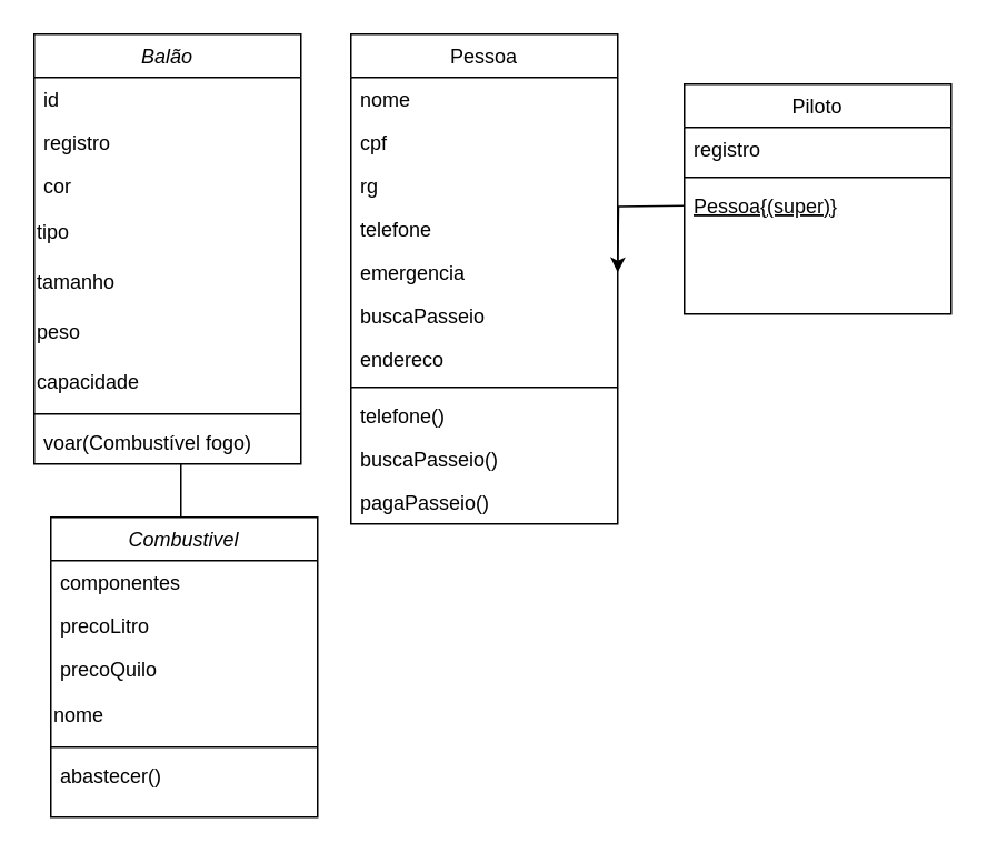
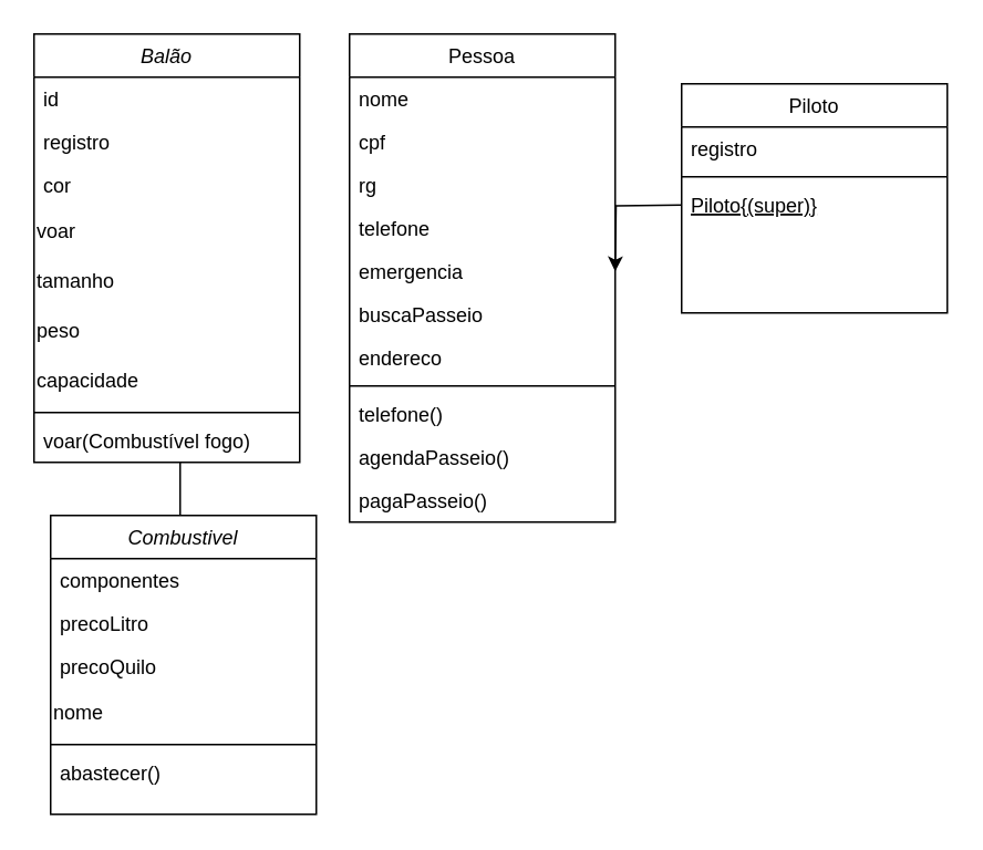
  <mxCell id="0" />
  <mxCell id="1" parent="0" />
  <mxCell id="2" value="Balão" style="swimlane;fontStyle=2;align=center;verticalAlign=top;childLayout=stackLayout;horizontal=1;startSize=26;horizontalStack=0;resizeParent=1;resizeLast=0;collapsible=1;marginBottom=0;rounded=0;shadow=0;strokeWidth=1;" vertex="1" parent="1"><mxGeometry x="20" y="20" width="160" height="258" as="geometry"><mxRectangle x="230" y="140" width="160" height="26" as="alternateBounds" /></mxGeometry></mxCell>
  <mxCell id="3" value="id" style="text;align=left;verticalAlign=top;spacingLeft=4;spacingRight=4;overflow=hidden;rotatable=0;points=[[0,0.5],[1,0.5]];portConstraint=eastwest;" vertex="1" parent="2"><mxGeometry y="26" width="160" height="26" as="geometry" /></mxCell>
  <mxCell id="4" value="registro" style="text;align=left;verticalAlign=top;spacingLeft=4;spacingRight=4;overflow=hidden;rotatable=0;points=[[0,0.5],[1,0.5]];portConstraint=eastwest;rounded=0;shadow=0;html=0;" vertex="1" parent="2"><mxGeometry y="52" width="160" height="26" as="geometry" /></mxCell>
  <mxCell id="5" value="cor" style="text;align=left;verticalAlign=top;spacingLeft=4;spacingRight=4;overflow=hidden;rotatable=0;points=[[0,0.5],[1,0.5]];portConstraint=eastwest;rounded=0;shadow=0;html=0;" vertex="1" parent="2"><mxGeometry y="78" width="160" height="26" as="geometry" /></mxCell>
- <mxCell id="6" value="tipo" style="text;strokeColor=none;align=left;fillColor=none;html=1;verticalAlign=middle;whiteSpace=wrap;rounded=0;" vertex="1" parent="2"><mxGeometry y="104" width="160" height="30" as="geometry" /></mxCell>
+ <mxCell id="6" value="voar" style="text;strokeColor=none;align=left;fillColor=none;html=1;verticalAlign=middle;whiteSpace=wrap;rounded=0;" vertex="1" parent="2"><mxGeometry y="104" width="160" height="30" as="geometry" /></mxCell>
  <mxCell id="7" value="tamanho" style="text;strokeColor=none;align=left;fillColor=none;html=1;verticalAlign=middle;whiteSpace=wrap;rounded=0;" vertex="1" parent="2"><mxGeometry y="134" width="160" height="30" as="geometry" /></mxCell>
  <mxCell id="8" value="peso" style="text;strokeColor=none;align=left;fillColor=none;html=1;verticalAlign=middle;whiteSpace=wrap;rounded=0;" vertex="1" parent="2"><mxGeometry y="164" width="160" height="30" as="geometry" /></mxCell>
  <mxCell id="9" value="capacidade" style="text;strokeColor=none;align=left;fillColor=none;html=1;verticalAlign=middle;whiteSpace=wrap;rounded=0;" vertex="1" parent="2"><mxGeometry y="194" width="160" height="30" as="geometry" /></mxCell>
  <mxCell id="10" value="" style="line;html=1;strokeWidth=1;align=left;verticalAlign=middle;spacingTop=-1;spacingLeft=3;spacingRight=3;rotatable=0;labelPosition=right;points=[];portConstraint=eastwest;" vertex="1" parent="2"><mxGeometry y="224" width="160" height="8" as="geometry" /></mxCell>
  <mxCell id="11" value="voar(Combustível fogo)" style="text;align=left;verticalAlign=top;spacingLeft=4;spacingRight=4;overflow=hidden;rotatable=0;points=[[0,0.5],[1,0.5]];portConstraint=eastwest;" vertex="1" parent="2"><mxGeometry y="232" width="160" height="26" as="geometry" /></mxCell>
  <mxCell id="12" value="Pessoa" style="swimlane;fontStyle=0;align=center;verticalAlign=top;childLayout=stackLayout;horizontal=1;startSize=26;horizontalStack=0;resizeParent=1;resizeLast=0;collapsible=1;marginBottom=0;rounded=0;shadow=0;strokeWidth=1;" vertex="1" parent="1"><mxGeometry x="210" y="20" width="160" height="294" as="geometry"><mxRectangle x="550" y="140" width="160" height="26" as="alternateBounds" /></mxGeometry></mxCell>
  <mxCell id="13" value="nome" style="text;align=left;verticalAlign=top;spacingLeft=4;spacingRight=4;overflow=hidden;rotatable=0;points=[[0,0.5],[1,0.5]];portConstraint=eastwest;" vertex="1" parent="12"><mxGeometry y="26" width="160" height="26" as="geometry" /></mxCell>
  <mxCell id="14" value="cpf" style="text;align=left;verticalAlign=top;spacingLeft=4;spacingRight=4;overflow=hidden;rotatable=0;points=[[0,0.5],[1,0.5]];portConstraint=eastwest;rounded=0;shadow=0;html=0;" vertex="1" parent="12"><mxGeometry y="52" width="160" height="26" as="geometry" /></mxCell>
  <mxCell id="15" value="rg" style="text;align=left;verticalAlign=top;spacingLeft=4;spacingRight=4;overflow=hidden;rotatable=0;points=[[0,0.5],[1,0.5]];portConstraint=eastwest;rounded=0;shadow=0;html=0;" vertex="1" parent="12"><mxGeometry y="78" width="160" height="26" as="geometry" /></mxCell>
  <mxCell id="16" value="telefone" style="text;align=left;verticalAlign=top;spacingLeft=4;spacingRight=4;overflow=hidden;rotatable=0;points=[[0,0.5],[1,0.5]];portConstraint=eastwest;rounded=0;shadow=0;html=0;" vertex="1" parent="12"><mxGeometry y="104" width="160" height="26" as="geometry" /></mxCell>
  <mxCell id="17" value="emergencia" style="text;align=left;verticalAlign=top;spacingLeft=4;spacingRight=4;overflow=hidden;rotatable=0;points=[[0,0.5],[1,0.5]];portConstraint=eastwest;rounded=0;shadow=0;html=0;" vertex="1" parent="12"><mxGeometry y="130" width="160" height="26" as="geometry" /></mxCell>
  <mxCell id="18" value="buscaPasseio" style="text;align=left;verticalAlign=top;spacingLeft=4;spacingRight=4;overflow=hidden;rotatable=0;points=[[0,0.5],[1,0.5]];portConstraint=eastwest;rounded=0;shadow=0;html=0;" vertex="1" parent="12"><mxGeometry y="156" width="160" height="26" as="geometry" /></mxCell>
  <mxCell id="19" value="endereco" style="text;align=left;verticalAlign=top;spacingLeft=4;spacingRight=4;overflow=hidden;rotatable=0;points=[[0,0.5],[1,0.5]];portConstraint=eastwest;rounded=0;shadow=0;html=0;" vertex="1" parent="12"><mxGeometry y="182" width="160" height="26" as="geometry" /></mxCell>
  <mxCell id="20" value="" style="line;html=1;strokeWidth=1;align=left;verticalAlign=middle;spacingTop=-1;spacingLeft=3;spacingRight=3;rotatable=0;labelPosition=right;points=[];portConstraint=eastwest;" vertex="1" parent="12"><mxGeometry y="208" width="160" height="8" as="geometry" /></mxCell>
  <mxCell id="21" value="telefone()" style="text;align=left;verticalAlign=top;spacingLeft=4;spacingRight=4;overflow=hidden;rotatable=0;points=[[0,0.5],[1,0.5]];portConstraint=eastwest;" vertex="1" parent="12"><mxGeometry y="216" width="160" height="26" as="geometry" /></mxCell>
- <mxCell id="22" value="buscaPasseio()" style="text;align=left;verticalAlign=top;spacingLeft=4;spacingRight=4;overflow=hidden;rotatable=0;points=[[0,0.5],[1,0.5]];portConstraint=eastwest;rounded=0;shadow=0;html=0;" vertex="1" parent="12"><mxGeometry y="242" width="160" height="26" as="geometry" /></mxCell>
+ <mxCell id="22" value="agendaPasseio()" style="text;align=left;verticalAlign=top;spacingLeft=4;spacingRight=4;overflow=hidden;rotatable=0;points=[[0,0.5],[1,0.5]];portConstraint=eastwest;rounded=0;shadow=0;html=0;" vertex="1" parent="12"><mxGeometry y="242" width="160" height="26" as="geometry" /></mxCell>
  <mxCell id="23" value="pagaPasseio()" style="text;align=left;verticalAlign=top;spacingLeft=4;spacingRight=4;overflow=hidden;rotatable=0;points=[[0,0.5],[1,0.5]];portConstraint=eastwest;" vertex="1" parent="12"><mxGeometry y="268" width="160" height="26" as="geometry" /></mxCell>
  <mxCell id="24" value="" style="edgeStyle=orthogonalEdgeStyle;rounded=0;orthogonalLoop=1;jettySize=auto;html=1;" edge="1" parent="1"><mxGeometry relative="1" as="geometry"><mxPoint x="410" y="123" as="sourcePoint" /><mxPoint x="370" y="163" as="targetPoint" /></mxGeometry></mxCell>
  <mxCell id="25" value="Piloto" style="swimlane;fontStyle=0;align=center;verticalAlign=top;childLayout=stackLayout;horizontal=1;startSize=26;horizontalStack=0;resizeParent=1;resizeLast=0;collapsible=1;marginBottom=0;rounded=0;shadow=0;strokeWidth=1;" vertex="1" parent="1"><mxGeometry x="410" y="50" width="160" height="138" as="geometry"><mxRectangle x="130" y="380" width="160" height="26" as="alternateBounds" /></mxGeometry></mxCell>
  <mxCell id="26" value="registro" style="text;align=left;verticalAlign=top;spacingLeft=4;spacingRight=4;overflow=hidden;rotatable=0;points=[[0,0.5],[1,0.5]];portConstraint=eastwest;" vertex="1" parent="25"><mxGeometry y="26" width="160" height="26" as="geometry" /></mxCell>
  <mxCell id="27" value="" style="line;html=1;strokeWidth=1;align=left;verticalAlign=middle;spacingTop=-1;spacingLeft=3;spacingRight=3;rotatable=0;labelPosition=right;points=[];portConstraint=eastwest;" vertex="1" parent="25"><mxGeometry y="52" width="160" height="8" as="geometry" /></mxCell>
- <mxCell id="28" value="Pessoa{(super)}" style="text;align=left;verticalAlign=top;spacingLeft=4;spacingRight=4;overflow=hidden;rotatable=0;points=[[0,0.5],[1,0.5]];portConstraint=eastwest;fontStyle=4" vertex="1" parent="25"><mxGeometry y="60" width="160" height="26" as="geometry" /></mxCell>
+ <mxCell id="28" value="Piloto{(super)}" style="text;align=left;verticalAlign=top;spacingLeft=4;spacingRight=4;overflow=hidden;rotatable=0;points=[[0,0.5],[1,0.5]];portConstraint=eastwest;fontStyle=4" vertex="1" parent="25"><mxGeometry y="60" width="160" height="26" as="geometry" /></mxCell>
  <mxCell id="29" style="edgeStyle=orthogonalEdgeStyle;rounded=0;orthogonalLoop=1;jettySize=auto;html=1;exitX=0.5;exitY=0;exitDx=0;exitDy=0;entryX=0.55;entryY=1;entryDx=0;entryDy=0;entryPerimeter=0;endArrow=none;" edge="1" parent="1" source="30" target="11"><mxGeometry relative="1" as="geometry" /></mxCell>
  <mxCell id="30" value="Combustivel" style="swimlane;fontStyle=2;align=center;verticalAlign=top;childLayout=stackLayout;horizontal=1;startSize=26;horizontalStack=0;resizeParent=1;resizeLast=0;collapsible=1;marginBottom=0;rounded=0;shadow=0;strokeWidth=1;" vertex="1" parent="1"><mxGeometry x="30" y="310" width="160" height="180" as="geometry"><mxRectangle x="230" y="140" width="160" height="26" as="alternateBounds" /></mxGeometry></mxCell>
  <mxCell id="31" value="componentes" style="text;align=left;verticalAlign=top;spacingLeft=4;spacingRight=4;overflow=hidden;rotatable=0;points=[[0,0.5],[1,0.5]];portConstraint=eastwest;" vertex="1" parent="30"><mxGeometry y="26" width="160" height="26" as="geometry" /></mxCell>
  <mxCell id="32" value="precoLitro" style="text;align=left;verticalAlign=top;spacingLeft=4;spacingRight=4;overflow=hidden;rotatable=0;points=[[0,0.5],[1,0.5]];portConstraint=eastwest;rounded=0;shadow=0;html=0;" vertex="1" parent="30"><mxGeometry y="52" width="160" height="26" as="geometry" /></mxCell>
  <mxCell id="33" value="precoQuilo" style="text;align=left;verticalAlign=top;spacingLeft=4;spacingRight=4;overflow=hidden;rotatable=0;points=[[0,0.5],[1,0.5]];portConstraint=eastwest;rounded=0;shadow=0;html=0;" vertex="1" parent="30"><mxGeometry y="78" width="160" height="26" as="geometry" /></mxCell>
  <mxCell id="34" value="nome" style="text;strokeColor=none;align=left;fillColor=none;html=1;verticalAlign=middle;whiteSpace=wrap;rounded=0;" vertex="1" parent="30"><mxGeometry y="104" width="160" height="30" as="geometry" /></mxCell>
  <mxCell id="35" value="" style="line;html=1;strokeWidth=1;align=left;verticalAlign=middle;spacingTop=-1;spacingLeft=3;spacingRight=3;rotatable=0;labelPosition=right;points=[];portConstraint=eastwest;" vertex="1" parent="30"><mxGeometry y="134" width="160" height="8" as="geometry" /></mxCell>
  <mxCell id="36" value="abastecer()" style="text;align=left;verticalAlign=top;spacingLeft=4;spacingRight=4;overflow=hidden;rotatable=0;points=[[0,0.5],[1,0.5]];portConstraint=eastwest;" vertex="1" parent="30"><mxGeometry y="142" width="160" height="26" as="geometry" /></mxCell>
